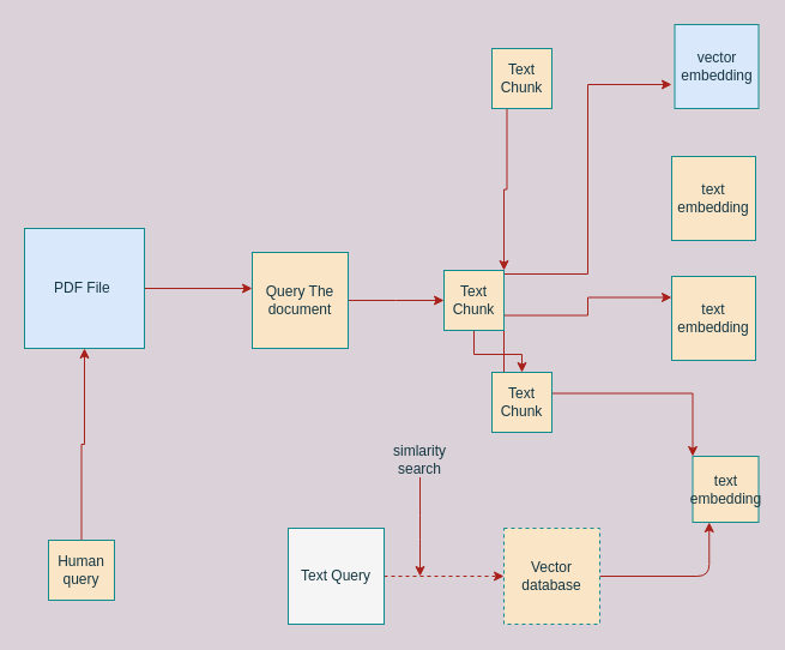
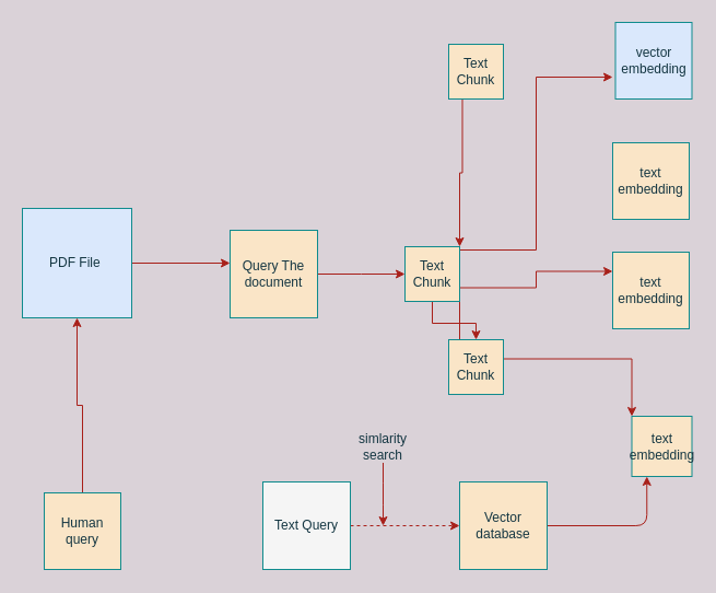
  <mxCell id="0" />
  <mxCell id="1" parent="0" />
  <mxCell id="2" value="" style="edgeStyle=orthogonalEdgeStyle;rounded=0;orthogonalLoop=1;jettySize=auto;html=1;labelBackgroundColor=#DAD2D8;strokeColor=#A8201A;fontColor=#143642;" edge="1" parent="1" source="3" target="4"><mxGeometry relative="1" as="geometry" /></mxCell>
  <mxCell id="3" value="PDF File&amp;nbsp;" style="whiteSpace=wrap;html=1;aspect=fixed;fillColor=#dae8fc;strokeColor=#0F8B8D;fontColor=#143642;" vertex="1" parent="1"><mxGeometry x="20" y="190" width="100" height="100" as="geometry" /></mxCell>
  <mxCell id="4" value="" style="shape=singleArrow;whiteSpace=wrap;html=1;arrowWidth=0.4;arrowSize=0.4;fillColor=#FAE5C7;strokeColor=#0F8B8D;fontColor=#143642;" vertex="1" parent="1"><mxGeometry x="210" y="210" width="80" height="60" as="geometry" /></mxCell>
  <mxCell id="5" value="" style="edgeStyle=orthogonalEdgeStyle;rounded=0;orthogonalLoop=1;jettySize=auto;html=1;labelBackgroundColor=#DAD2D8;strokeColor=#A8201A;fontColor=#143642;" edge="1" parent="1" source="6"><mxGeometry relative="1" as="geometry"><mxPoint x="370" y="250" as="targetPoint" /></mxGeometry></mxCell>
  <mxCell id="6" value="Query The document" style="whiteSpace=wrap;html=1;aspect=fixed;fillColor=#FAE5C7;strokeColor=#0F8B8D;fontColor=#143642;" vertex="1" parent="1"><mxGeometry x="210" y="210" width="80" height="80" as="geometry" /></mxCell>
  <mxCell id="7" style="edgeStyle=orthogonalEdgeStyle;rounded=0;orthogonalLoop=1;jettySize=auto;html=1;exitX=0.25;exitY=1;exitDx=0;exitDy=0;entryX=1;entryY=0;entryDx=0;entryDy=0;labelBackgroundColor=#DAD2D8;strokeColor=#A8201A;fontColor=#143642;" edge="1" parent="1" source="8" target="13"><mxGeometry relative="1" as="geometry" /></mxCell>
  <mxCell id="8" value="Text Chunk" style="whiteSpace=wrap;html=1;aspect=fixed;fillColor=#FAE5C7;strokeColor=#0F8B8D;fontColor=#143642;" vertex="1" parent="1"><mxGeometry x="410" y="40" width="50" height="50" as="geometry" /></mxCell>
  <mxCell id="9" style="edgeStyle=orthogonalEdgeStyle;rounded=0;orthogonalLoop=1;jettySize=auto;html=1;exitX=0.5;exitY=1;exitDx=0;exitDy=0;entryX=0.5;entryY=0;entryDx=0;entryDy=0;labelBackgroundColor=#DAD2D8;strokeColor=#A8201A;fontColor=#143642;" edge="1" parent="1" source="13" target="14"><mxGeometry relative="1" as="geometry" /></mxCell>
  <mxCell id="10" style="edgeStyle=orthogonalEdgeStyle;rounded=0;orthogonalLoop=1;jettySize=auto;html=1;exitX=1;exitY=0.25;exitDx=0;exitDy=0;labelBackgroundColor=#DAD2D8;strokeColor=#A8201A;fontColor=#143642;" edge="1" parent="1" source="13"><mxGeometry relative="1" as="geometry"><mxPoint x="560" y="70" as="targetPoint" /><Array as="points"><mxPoint x="490" y="228" /><mxPoint x="490" y="70" /></Array></mxGeometry></mxCell>
  <mxCell id="11" style="edgeStyle=orthogonalEdgeStyle;rounded=0;orthogonalLoop=1;jettySize=auto;html=1;exitX=1;exitY=0.75;exitDx=0;exitDy=0;entryX=0;entryY=0.25;entryDx=0;entryDy=0;labelBackgroundColor=#DAD2D8;strokeColor=#A8201A;fontColor=#143642;" edge="1" parent="1" source="13" target="17"><mxGeometry relative="1" as="geometry" /></mxCell>
  <mxCell id="12" style="edgeStyle=orthogonalEdgeStyle;rounded=0;orthogonalLoop=1;jettySize=auto;html=1;exitX=1;exitY=1;exitDx=0;exitDy=0;entryX=0;entryY=0;entryDx=0;entryDy=0;labelBackgroundColor=#DAD2D8;strokeColor=#A8201A;fontColor=#143642;" edge="1" parent="1" source="13" target="18"><mxGeometry relative="1" as="geometry" /></mxCell>
  <mxCell id="13" value="Text Chunk" style="whiteSpace=wrap;html=1;aspect=fixed;fillColor=#FAE5C7;strokeColor=#0F8B8D;fontColor=#143642;" vertex="1" parent="1"><mxGeometry x="370" y="225" width="50" height="50" as="geometry" /></mxCell>
  <mxCell id="14" value="Text Chunk" style="whiteSpace=wrap;html=1;aspect=fixed;fillColor=#FAE5C7;strokeColor=#0F8B8D;fontColor=#143642;" vertex="1" parent="1"><mxGeometry x="410" y="310" width="50" height="50" as="geometry" /></mxCell>
  <mxCell id="15" value="vector embedding" style="whiteSpace=wrap;html=1;aspect=fixed;fillColor=#dae8fc;strokeColor=#0F8B8D;fontColor=#143642;" vertex="1" parent="1"><mxGeometry x="562.5" y="20" width="70" height="70" as="geometry" /></mxCell>
  <mxCell id="16" value="text embedding" style="whiteSpace=wrap;html=1;aspect=fixed;fillColor=#FAE5C7;strokeColor=#0F8B8D;fontColor=#143642;" vertex="1" parent="1"><mxGeometry x="560" y="130" width="70" height="70" as="geometry" /></mxCell>
  <mxCell id="17" value="text embedding" style="whiteSpace=wrap;html=1;aspect=fixed;fillColor=#FAE5C7;strokeColor=#0F8B8D;fontColor=#143642;" vertex="1" parent="1"><mxGeometry x="560" y="230" width="70" height="70" as="geometry" /></mxCell>
  <mxCell id="18" value="text embedding" style="whiteSpace=wrap;html=1;aspect=fixed;fillColor=#FAE5C7;strokeColor=#0F8B8D;fontColor=#143642;" vertex="1" parent="1"><mxGeometry x="577.5" y="380" width="55" height="55" as="geometry" /></mxCell>
  <mxCell id="19" style="edgeStyle=orthogonalEdgeStyle;curved=0;rounded=1;sketch=0;orthogonalLoop=1;jettySize=auto;html=1;exitX=1;exitY=0.5;exitDx=0;exitDy=0;entryX=0.25;entryY=1;entryDx=0;entryDy=0;fontColor=#143642;strokeColor=#A8201A;fillColor=#FAE5C7;" edge="1" parent="1" source="20" target="18"><mxGeometry relative="1" as="geometry" /></mxCell>
- <mxCell id="20" value="Vector database" style="whiteSpace=wrap;html=1;aspect=fixed;fillColor=#FAE5C7;strokeColor=#0F8B8D;fontColor=#143642;dashed=1;" vertex="1" parent="1"><mxGeometry x="420" y="440" width="80" height="80" as="geometry" /></mxCell>
+ <mxCell id="20" value="Vector database" style="whiteSpace=wrap;html=1;aspect=fixed;fillColor=#FAE5C7;strokeColor=#0F8B8D;fontColor=#143642;" vertex="1" parent="1"><mxGeometry x="420" y="440" width="80" height="80" as="geometry" /></mxCell>
  <mxCell id="21" value="" style="edgeStyle=orthogonalEdgeStyle;rounded=0;orthogonalLoop=1;jettySize=auto;html=1;labelBackgroundColor=#DAD2D8;strokeColor=#A8201A;fontColor=#143642;dashed=1;" edge="1" parent="1" source="22" target="20"><mxGeometry relative="1" as="geometry" /></mxCell>
  <mxCell id="22" value="Text Query" style="whiteSpace=wrap;html=1;aspect=fixed;fillColor=#f5f5f5;strokeColor=#0F8B8D;fontColor=#143642;" vertex="1" parent="1"><mxGeometry x="240" y="440" width="80" height="80" as="geometry" /></mxCell>
  <mxCell id="23" value="" style="edgeStyle=orthogonalEdgeStyle;rounded=0;orthogonalLoop=1;jettySize=auto;html=1;labelBackgroundColor=#DAD2D8;strokeColor=#A8201A;fontColor=#143642;" edge="1" parent="1" source="24" target="3"><mxGeometry relative="1" as="geometry"><mxPoint x="185" y="485" as="targetPoint" /></mxGeometry></mxCell>
- <mxCell id="24" value="Human query" style="whiteSpace=wrap;html=1;aspect=fixed;fillColor=#FAE5C7;strokeColor=#0F8B8D;fontColor=#143642;" vertex="1" parent="1"><mxGeometry x="40" y="450" width="55" height="50" as="geometry" /></mxCell>
+ <mxCell id="24" value="Human query" style="whiteSpace=wrap;html=1;aspect=fixed;fillColor=#FAE5C7;strokeColor=#0F8B8D;fontColor=#143642;" vertex="1" parent="1"><mxGeometry x="40" y="450" width="70" height="70" as="geometry" /></mxCell>
  <mxCell id="25" style="edgeStyle=orthogonalEdgeStyle;curved=0;rounded=1;sketch=0;orthogonalLoop=1;jettySize=auto;html=1;exitX=0.5;exitY=1;exitDx=0;exitDy=0;fontColor=#143642;strokeColor=#A8201A;fillColor=#FAE5C7;" edge="1" parent="1" source="26"><mxGeometry relative="1" as="geometry"><mxPoint x="350" y="480" as="targetPoint" /></mxGeometry></mxCell>
- <mxCell id="26" value="simlarity search" style="text;html=1;strokeColor=none;fillColor=none;align=center;verticalAlign=middle;whiteSpace=wrap;rounded=0;sketch=0;fontColor=#143642;" vertex="1" parent="1"><mxGeometry x="320" y="367.5" width="60" height="30" as="geometry" /></mxCell>
+ <mxCell id="26" value="simlarity search" style="text;html=1;strokeColor=none;fillColor=none;align=center;verticalAlign=middle;whiteSpace=wrap;rounded=0;sketch=0;fontColor=#143642;" vertex="1" parent="1"><mxGeometry x="320" y="392.5" width="60" height="30" as="geometry" /></mxCell>
